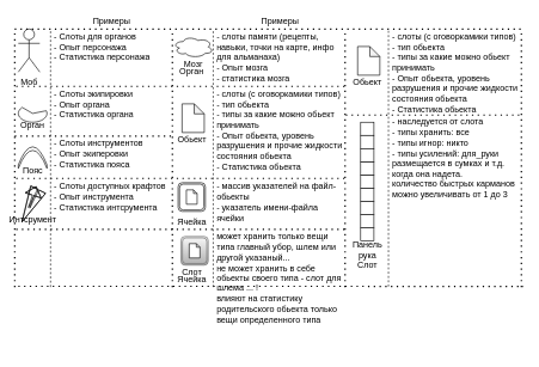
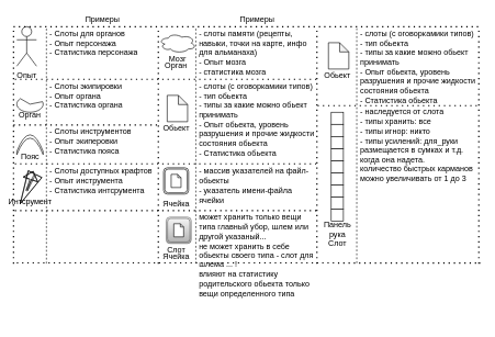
  <mxCell id="0" />
  <mxCell id="1" parent="0" />
  <mxCell id="2" value="" style="shape=ext;double=1;rounded=1;whiteSpace=wrap;html=1;" parent="1" vertex="1"><mxGeometry x="248" y="254.4" width="38" height="40" as="geometry" /></mxCell>
- <mxCell id="3" value="&lt;div&gt;Моб&lt;/div&gt;" style="shape=umlActor;verticalLabelPosition=bottom;verticalAlign=top;html=1;outlineConnect=0;" parent="1" vertex="1"><mxGeometry x="25" y="40" width="30" height="60" as="geometry" /></mxCell>
+ <mxCell id="3" value="&lt;div&gt;Опыт&lt;/div&gt;" style="shape=umlActor;verticalLabelPosition=bottom;verticalAlign=top;html=1;outlineConnect=0;" parent="1" vertex="1"><mxGeometry x="25" y="40" width="30" height="60" as="geometry" /></mxCell>
  <mxCell id="4" value="&lt;br&gt;&lt;div&gt;- Слоты для органов&lt;/div&gt;&lt;div&gt;- Опыт персонажа&lt;br&gt;&lt;/div&gt;&lt;div&gt;- Статистика персонажа&lt;/div&gt;&lt;div&gt;&lt;br&gt;&lt;/div&gt;&lt;div&gt;&lt;span&gt;&lt;/span&gt;&lt;span&gt;&lt;/span&gt;&lt;br&gt;&lt;/div&gt;&lt;div&gt;&lt;br&gt;&lt;/div&gt;&lt;div&gt;&lt;br&gt;&lt;/div&gt;" style="text;html=1;strokeColor=none;fillColor=none;spacing=5;spacingTop=-20;whiteSpace=wrap;overflow=hidden;rounded=0;" parent="1" vertex="1"><mxGeometry x="70" y="40" width="170" height="50" as="geometry" /></mxCell>
  <mxCell id="5" value="&lt;div&gt;Орган&lt;/div&gt;" style="text;html=1;strokeColor=none;fillColor=none;align=center;verticalAlign=middle;whiteSpace=wrap;rounded=0;" parent="1" vertex="1"><mxGeometry x="25" y="164.4" width="40" height="20" as="geometry" /></mxCell>
  <mxCell id="6" value="&lt;div&gt;&lt;br&gt;&lt;/div&gt;&lt;div&gt;- Слоты экипировки&lt;/div&gt;&lt;div&gt;- Опыт органа&lt;br&gt;&lt;/div&gt;&lt;div&gt;- Статистика органа&lt;/div&gt;&lt;div&gt;&lt;br&gt;&lt;/div&gt;&lt;div&gt;&lt;br&gt;&lt;/div&gt;" style="text;html=1;strokeColor=none;fillColor=none;spacing=5;spacingTop=-20;whiteSpace=wrap;overflow=hidden;rounded=0;" parent="1" vertex="1"><mxGeometry x="70" y="120" width="170" height="50" as="geometry" /></mxCell>
  <mxCell id="7" value="" style="shape=dataStorage;whiteSpace=wrap;html=1;fixedSize=1;rotation=90;size=25;" parent="1" vertex="1"><mxGeometry x="30" y="199.4" width="30" height="40" as="geometry" /></mxCell>
  <mxCell id="8" value="&lt;div&gt;&lt;br&gt;&lt;/div&gt;&lt;div&gt;- Слоты инструментов&lt;/div&gt;&lt;div&gt;- Опыт экиперовки&lt;/div&gt;&lt;div&gt;- Статистика пояса&lt;/div&gt;&lt;div&gt;&lt;br&gt;&lt;/div&gt;" style="text;html=1;strokeColor=none;fillColor=none;spacing=5;spacingTop=-20;whiteSpace=wrap;overflow=hidden;rounded=0;" parent="1" vertex="1"><mxGeometry x="70" y="189.4" width="170" height="50" as="geometry" /></mxCell>
  <mxCell id="9" value="" style="shape=flexArrow;endArrow=classic;startArrow=classic;html=1;width=2.069;startSize=16.407;endSize=3.945;" parent="1" edge="1"><mxGeometry width="100" height="100" relative="1" as="geometry"><mxPoint x="30" y="309.4" as="sourcePoint" /><mxPoint x="50" y="259.4" as="targetPoint" /><Array as="points"><mxPoint x="40" y="289.4" /></Array></mxGeometry></mxCell>
  <mxCell id="10" value="&lt;div&gt;Пояс&lt;/div&gt;&lt;div&gt;&lt;br&gt;&lt;/div&gt;" style="text;html=1;strokeColor=none;fillColor=none;align=center;verticalAlign=middle;whiteSpace=wrap;rounded=0;" parent="1" vertex="1"><mxGeometry x="27.5" y="239.4" width="35" height="10" as="geometry" /></mxCell>
  <mxCell id="11" value="&lt;div&gt;&lt;br&gt;&lt;/div&gt;&lt;div&gt;- Слоты доступных крафтов&lt;/div&gt;&lt;div&gt;- Опыт инструмента&lt;/div&gt;&lt;div&gt;- Статистика интсрумента&lt;br&gt;&lt;/div&gt;" style="text;html=1;strokeColor=none;fillColor=none;spacing=5;spacingTop=-20;whiteSpace=wrap;overflow=hidden;rounded=0;" parent="1" vertex="1"><mxGeometry x="70" y="249.4" width="170" height="50" as="geometry" /></mxCell>
  <mxCell id="12" value="&lt;div&gt;Интсрумент&lt;/div&gt;" style="text;html=1;strokeColor=none;fillColor=none;align=center;verticalAlign=middle;whiteSpace=wrap;rounded=0;" parent="1" vertex="1"><mxGeometry x="27.5" y="299.4" width="35" height="15" as="geometry" /></mxCell>
  <mxCell id="13" value="" style="ellipse;shape=cloud;whiteSpace=wrap;html=1;" parent="1" vertex="1"><mxGeometry x="241" y="50" width="56" height="30" as="geometry" /></mxCell>
  <mxCell id="14" value="&lt;br&gt;- слоты памяти (рецепты, навыки, точки на карте, инфо для альманаха)&lt;br&gt;- Опыт мозга&lt;br&gt;- статистика мозга" style="text;html=1;strokeColor=none;fillColor=none;spacing=5;spacingTop=-20;whiteSpace=wrap;overflow=hidden;rounded=0;" parent="1" vertex="1"><mxGeometry x="297" y="40" width="185" height="80" as="geometry" /></mxCell>
  <mxCell id="15" value="Мозг" style="text;html=1;align=center;verticalAlign=middle;resizable=0;points=[];autosize=1;strokeColor=none;" parent="1" vertex="1"><mxGeometry x="249" y="80" width="40" height="20" as="geometry" /></mxCell>
  <mxCell id="16" value="Обьект&lt;br&gt;" style="text;html=1;align=center;verticalAlign=middle;resizable=0;points=[];autosize=1;strokeColor=none;" parent="1" vertex="1"><mxGeometry x="237" y="184.4" width="60" height="20" as="geometry" /></mxCell>
  <mxCell id="17" value="&lt;br&gt;- слоты (с оговоркамики типов)&lt;br&gt;- тип обьекта&lt;br&gt;- типы за какие можно обьект принимать&lt;br&gt;- Опыт обьекта, уровень разрушения и прочие жидкости состояния обьекта&lt;br&gt;- Статистика обьекта" style="text;html=1;strokeColor=none;fillColor=none;spacing=5;spacingTop=-20;whiteSpace=wrap;overflow=hidden;rounded=0;" parent="1" vertex="1"><mxGeometry x="297" y="120" width="185" height="120" as="geometry" /></mxCell>
  <mxCell id="18" value="Ячейка" style="text;html=1;align=center;verticalAlign=middle;resizable=0;points=[];autosize=1;strokeColor=none;" parent="1" vertex="1"><mxGeometry x="237" y="299.4" width="60" height="20" as="geometry" /></mxCell>
  <mxCell id="19" value="&lt;br&gt;- массив указателей на файл-обьекты&lt;br&gt;- указатель имени-файла ячейки" style="text;html=1;strokeColor=none;fillColor=none;spacing=5;spacingTop=-20;whiteSpace=wrap;overflow=hidden;rounded=0;" parent="1" vertex="1"><mxGeometry x="297" y="249.4" width="185" height="60" as="geometry" /></mxCell>
  <mxCell id="20" value="" style="endArrow=none;dashed=1;html=1;dashPattern=1 3;strokeWidth=2;" parent="1" edge="1"><mxGeometry width="50" height="50" relative="1" as="geometry"><mxPoint x="22" y="120" as="sourcePoint" /><mxPoint x="482" y="120" as="targetPoint" /><Array as="points" /></mxGeometry></mxCell>
  <mxCell id="21" value="" style="endArrow=none;dashed=1;html=1;dashPattern=1 3;strokeWidth=2;" parent="1" edge="1"><mxGeometry width="50" height="50" relative="1" as="geometry"><mxPoint x="240" y="400" as="sourcePoint" /><mxPoint x="240" y="40" as="targetPoint" /></mxGeometry></mxCell>
  <mxCell id="22" value="" style="endArrow=none;dashed=1;html=1;dashPattern=1 3;strokeWidth=2;" parent="1" edge="1"><mxGeometry width="50" height="50" relative="1" as="geometry"><mxPoint x="20" y="189.4" as="sourcePoint" /><mxPoint x="240" y="189.4" as="targetPoint" /></mxGeometry></mxCell>
  <mxCell id="23" value="" style="endArrow=none;dashed=1;html=1;dashPattern=1 3;strokeWidth=2;" parent="1" edge="1"><mxGeometry width="50" height="50" relative="1" as="geometry"><mxPoint x="22" y="248.4" as="sourcePoint" /><mxPoint x="482" y="248.4" as="targetPoint" /></mxGeometry></mxCell>
  <mxCell id="24" value="" style="shape=note;whiteSpace=wrap;html=1;backgroundOutline=1;darkOpacity=0.05;size=5;" parent="1" vertex="1"><mxGeometry x="259.5" y="264.4" width="15" height="20" as="geometry" /></mxCell>
  <mxCell id="25" value="" style="shape=note;whiteSpace=wrap;html=1;backgroundOutline=1;darkOpacity=0.05;size=14;" parent="1" vertex="1"><mxGeometry x="253.5" y="144.4" width="31" height="40" as="geometry" /></mxCell>
  <mxCell id="26" value="" style="endArrow=none;dashed=1;html=1;dashPattern=1 3;strokeWidth=2;" parent="1" edge="1"><mxGeometry width="50" height="50" relative="1" as="geometry"><mxPoint x="22" y="319.4" as="sourcePoint" /><mxPoint x="482" y="319.4" as="targetPoint" /></mxGeometry></mxCell>
  <mxCell id="27" value="" style="verticalLabelPosition=bottom;verticalAlign=top;html=1;shape=mxgraph.basic.pie;startAngle=0.2;endAngle=0.87;" parent="1" vertex="1"><mxGeometry x="25" y="145.52" width="40" height="24.48" as="geometry" /></mxCell>
  <mxCell id="28" value="" style="shape=ext;double=1;rounded=1;whiteSpace=wrap;html=1;fillColor=#f5f5f5;strokeColor=#666666;gradientColor=#b3b3b3;" parent="1" vertex="1"><mxGeometry x="252" y="329.4" width="38" height="40" as="geometry" /></mxCell>
  <mxCell id="29" value="Слот" style="text;html=1;align=center;verticalAlign=middle;resizable=0;points=[];autosize=1;strokeColor=none;" parent="1" vertex="1"><mxGeometry x="247" y="369.4" width="40" height="20" as="geometry" /></mxCell>
  <mxCell id="30" value="&lt;br&gt;может хранить только вещи типа главный убор, шлем или другой указаный...&lt;br&gt;не может хранить в себе обьекты своего типа - слот для шлема ... !&lt;br&gt;влияют на статистику родительского обьекта только вещи определенного типа" style="text;html=1;strokeColor=none;fillColor=none;spacing=5;spacingTop=-20;whiteSpace=wrap;overflow=hidden;rounded=0;" parent="1" vertex="1"><mxGeometry x="297" y="319.4" width="185" height="170.6" as="geometry" /></mxCell>
  <mxCell id="31" value="" style="shape=note;whiteSpace=wrap;html=1;backgroundOutline=1;darkOpacity=0.05;size=5;" parent="1" vertex="1"><mxGeometry x="263.5" y="339.4" width="15" height="20" as="geometry" /></mxCell>
  <mxCell id="32" value="Ячейка" style="text;html=1;align=center;verticalAlign=middle;resizable=0;points=[];autosize=1;strokeColor=none;" parent="1" vertex="1"><mxGeometry x="237" y="379.4" width="60" height="20" as="geometry" /></mxCell>
  <mxCell id="33" value="" style="endArrow=none;dashed=1;html=1;dashPattern=1 3;strokeWidth=2;" parent="1" edge="1"><mxGeometry width="50" height="50" relative="1" as="geometry"><mxPoint x="20" y="40" as="sourcePoint" /><mxPoint x="730" y="40" as="targetPoint" /></mxGeometry></mxCell>
  <mxCell id="34" value="" style="endArrow=none;dashed=1;html=1;dashPattern=1 3;strokeWidth=2;" parent="1" edge="1"><mxGeometry width="50" height="50" relative="1" as="geometry"><mxPoint x="20" y="400" as="sourcePoint" /><mxPoint x="20" y="40" as="targetPoint" /></mxGeometry></mxCell>
  <mxCell id="35" value="" style="endArrow=none;dashed=1;html=1;" parent="1" edge="1"><mxGeometry width="50" height="50" relative="1" as="geometry"><mxPoint x="70" y="400" as="sourcePoint" /><mxPoint x="70" y="40" as="targetPoint" /></mxGeometry></mxCell>
  <mxCell id="36" value="" style="endArrow=none;dashed=1;html=1;" parent="1" edge="1"><mxGeometry width="50" height="50" relative="1" as="geometry"><mxPoint x="297" y="400" as="sourcePoint" /><mxPoint x="297" y="40" as="targetPoint" /></mxGeometry></mxCell>
  <mxCell id="37" value="" style="endArrow=none;dashed=1;html=1;dashPattern=1 3;strokeWidth=2;" parent="1" edge="1"><mxGeometry width="50" height="50" relative="1" as="geometry"><mxPoint x="481" y="400" as="sourcePoint" /><mxPoint x="481" y="40" as="targetPoint" /></mxGeometry></mxCell>
  <mxCell id="38" value="" style="endArrow=none;dashed=1;html=1;dashPattern=1 3;strokeWidth=2;" parent="1" edge="1"><mxGeometry width="50" height="50" relative="1" as="geometry"><mxPoint x="25" y="398.9" as="sourcePoint" /><mxPoint x="730" y="399" as="targetPoint" /><Array as="points" /></mxGeometry></mxCell>
  <mxCell id="39" value="Примеры" style="text;html=1;align=center;verticalAlign=middle;resizable=0;points=[];autosize=1;strokeColor=none;" parent="1" vertex="1"><mxGeometry x="354.5" y="20" width="70" height="20" as="geometry" /></mxCell>
  <mxCell id="40" value="Примеры" style="text;html=1;align=center;verticalAlign=middle;resizable=0;points=[];autosize=1;strokeColor=none;" parent="1" vertex="1"><mxGeometry x="120" y="20" width="70" height="20" as="geometry" /></mxCell>
  <mxCell id="41" value="Обьект&lt;br&gt;" style="text;html=1;align=center;verticalAlign=middle;resizable=0;points=[];autosize=1;strokeColor=none;" parent="1" vertex="1"><mxGeometry x="482" y="104.4" width="60" height="20" as="geometry" /></mxCell>
  <mxCell id="42" value="&lt;br&gt;- слоты (с оговоркамики типов)&lt;br&gt;- тип обьекта&lt;br&gt;- типы за какие можно обьект принимать&lt;br&gt;- Опыт обьекта, уровень разрушения и прочие жидкости состояния обьекта&lt;br&gt;- Статистика обьекта" style="text;html=1;strokeColor=none;fillColor=none;spacing=5;spacingTop=-20;whiteSpace=wrap;overflow=hidden;rounded=0;" parent="1" vertex="1"><mxGeometry x="542" y="40" width="185" height="120" as="geometry" /></mxCell>
  <mxCell id="43" value="" style="shape=note;whiteSpace=wrap;html=1;backgroundOutline=1;darkOpacity=0.05;size=14;" parent="1" vertex="1"><mxGeometry x="498.5" y="64.4" width="31" height="40" as="geometry" /></mxCell>
  <mxCell id="44" value="" style="endArrow=none;dashed=1;html=1;dashPattern=1 3;strokeWidth=2;" parent="1" edge="1"><mxGeometry width="50" height="50" relative="1" as="geometry"><mxPoint x="727" y="400" as="sourcePoint" /><mxPoint x="727" y="40" as="targetPoint" /></mxGeometry></mxCell>
  <mxCell id="45" value="" style="endArrow=none;dashed=1;html=1;dashPattern=1 3;strokeWidth=2;" parent="1" edge="1"><mxGeometry width="50" height="50" relative="1" as="geometry"><mxPoint x="482" y="160" as="sourcePoint" /><mxPoint x="729" y="160" as="targetPoint" /></mxGeometry></mxCell>
  <mxCell id="46" value="" style="rounded=0;whiteSpace=wrap;html=1;" parent="1" vertex="1"><mxGeometry x="502.75" y="170" width="18.5" height="18.4" as="geometry" /></mxCell>
  <mxCell id="47" value="" style="rounded=0;whiteSpace=wrap;html=1;" parent="1" vertex="1"><mxGeometry x="502.75" y="317.2" width="18.5" height="18.4" as="geometry" /></mxCell>
  <mxCell id="48" value="" style="rounded=0;whiteSpace=wrap;html=1;" parent="1" vertex="1"><mxGeometry x="502.75" y="298.8" width="18.5" height="18.4" as="geometry" /></mxCell>
  <mxCell id="49" value="" style="rounded=0;whiteSpace=wrap;html=1;" parent="1" vertex="1"><mxGeometry x="502.75" y="280.4" width="18.5" height="18.4" as="geometry" /></mxCell>
  <mxCell id="50" value="" style="rounded=0;whiteSpace=wrap;html=1;" parent="1" vertex="1"><mxGeometry x="502.75" y="262" width="18.5" height="18.4" as="geometry" /></mxCell>
  <mxCell id="51" value="" style="rounded=0;whiteSpace=wrap;html=1;" parent="1" vertex="1"><mxGeometry x="502.75" y="243.6" width="18.5" height="18.4" as="geometry" /></mxCell>
  <mxCell id="52" value="" style="rounded=0;whiteSpace=wrap;html=1;" parent="1" vertex="1"><mxGeometry x="502.75" y="225.2" width="18.5" height="18.4" as="geometry" /></mxCell>
  <mxCell id="53" value="" style="rounded=0;whiteSpace=wrap;html=1;" parent="1" vertex="1"><mxGeometry x="502.75" y="188.4" width="18.5" height="18.4" as="geometry" /></mxCell>
  <mxCell id="54" value="" style="rounded=0;whiteSpace=wrap;html=1;" parent="1" vertex="1"><mxGeometry x="502.75" y="206.8" width="18.5" height="18.4" as="geometry" /></mxCell>
  <mxCell id="55" value="" style="endArrow=none;dashed=1;html=1;" parent="1" edge="1"><mxGeometry width="50" height="50" relative="1" as="geometry"><mxPoint x="541.52" y="399.4" as="sourcePoint" /><mxPoint x="541.52" y="39.4" as="targetPoint" /></mxGeometry></mxCell>
  <mxCell id="56" value="&lt;div&gt;Орган&lt;/div&gt;" style="text;html=1;strokeColor=none;fillColor=none;align=center;verticalAlign=middle;whiteSpace=wrap;rounded=0;" parent="1" vertex="1"><mxGeometry x="247" y="90" width="40" height="20" as="geometry" /></mxCell>
  <mxCell id="57" value="Слот" style="text;html=1;align=center;verticalAlign=middle;resizable=0;points=[];autosize=1;strokeColor=none;" parent="1" vertex="1"><mxGeometry x="492" y="359.4" width="40" height="20" as="geometry" /></mxCell>
  <mxCell id="58" value="Панель&lt;br&gt;рука" style="text;html=1;align=center;verticalAlign=middle;resizable=0;points=[];autosize=1;strokeColor=none;" parent="1" vertex="1"><mxGeometry x="482" y="334.4" width="60" height="30" as="geometry" /></mxCell>
  <mxCell id="59" value="&lt;br&gt;- наследуется от слота&lt;br&gt;- типы хранить: все&lt;br&gt;- типы игнор: никто&lt;br&gt;- типы усилений: для_руки&lt;br&gt;размещается в сумках и т.д. когда она надета.&lt;br&gt;количество быстрых карманов можно увеличивать от 1 до 3&lt;br&gt;&amp;nbsp;" style="text;html=1;strokeColor=none;fillColor=none;spacing=5;spacingTop=-20;whiteSpace=wrap;overflow=hidden;rounded=0;" parent="1" vertex="1"><mxGeometry x="542" y="159.4" width="185" height="120" as="geometry" /></mxCell>
